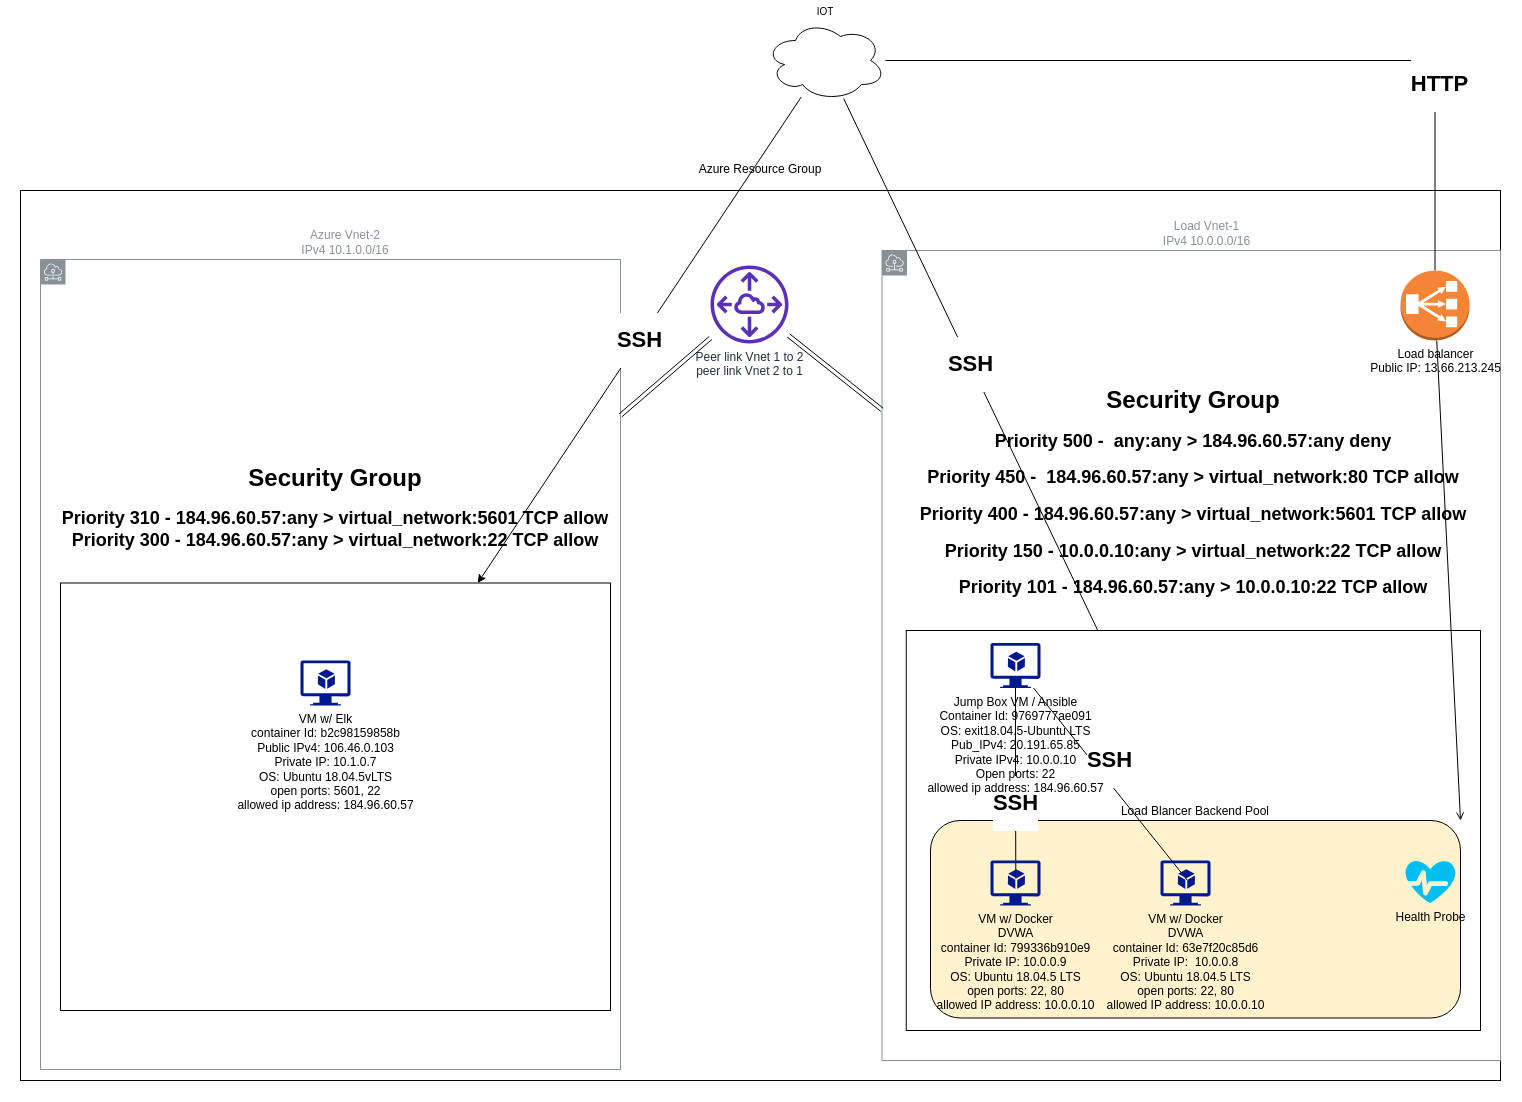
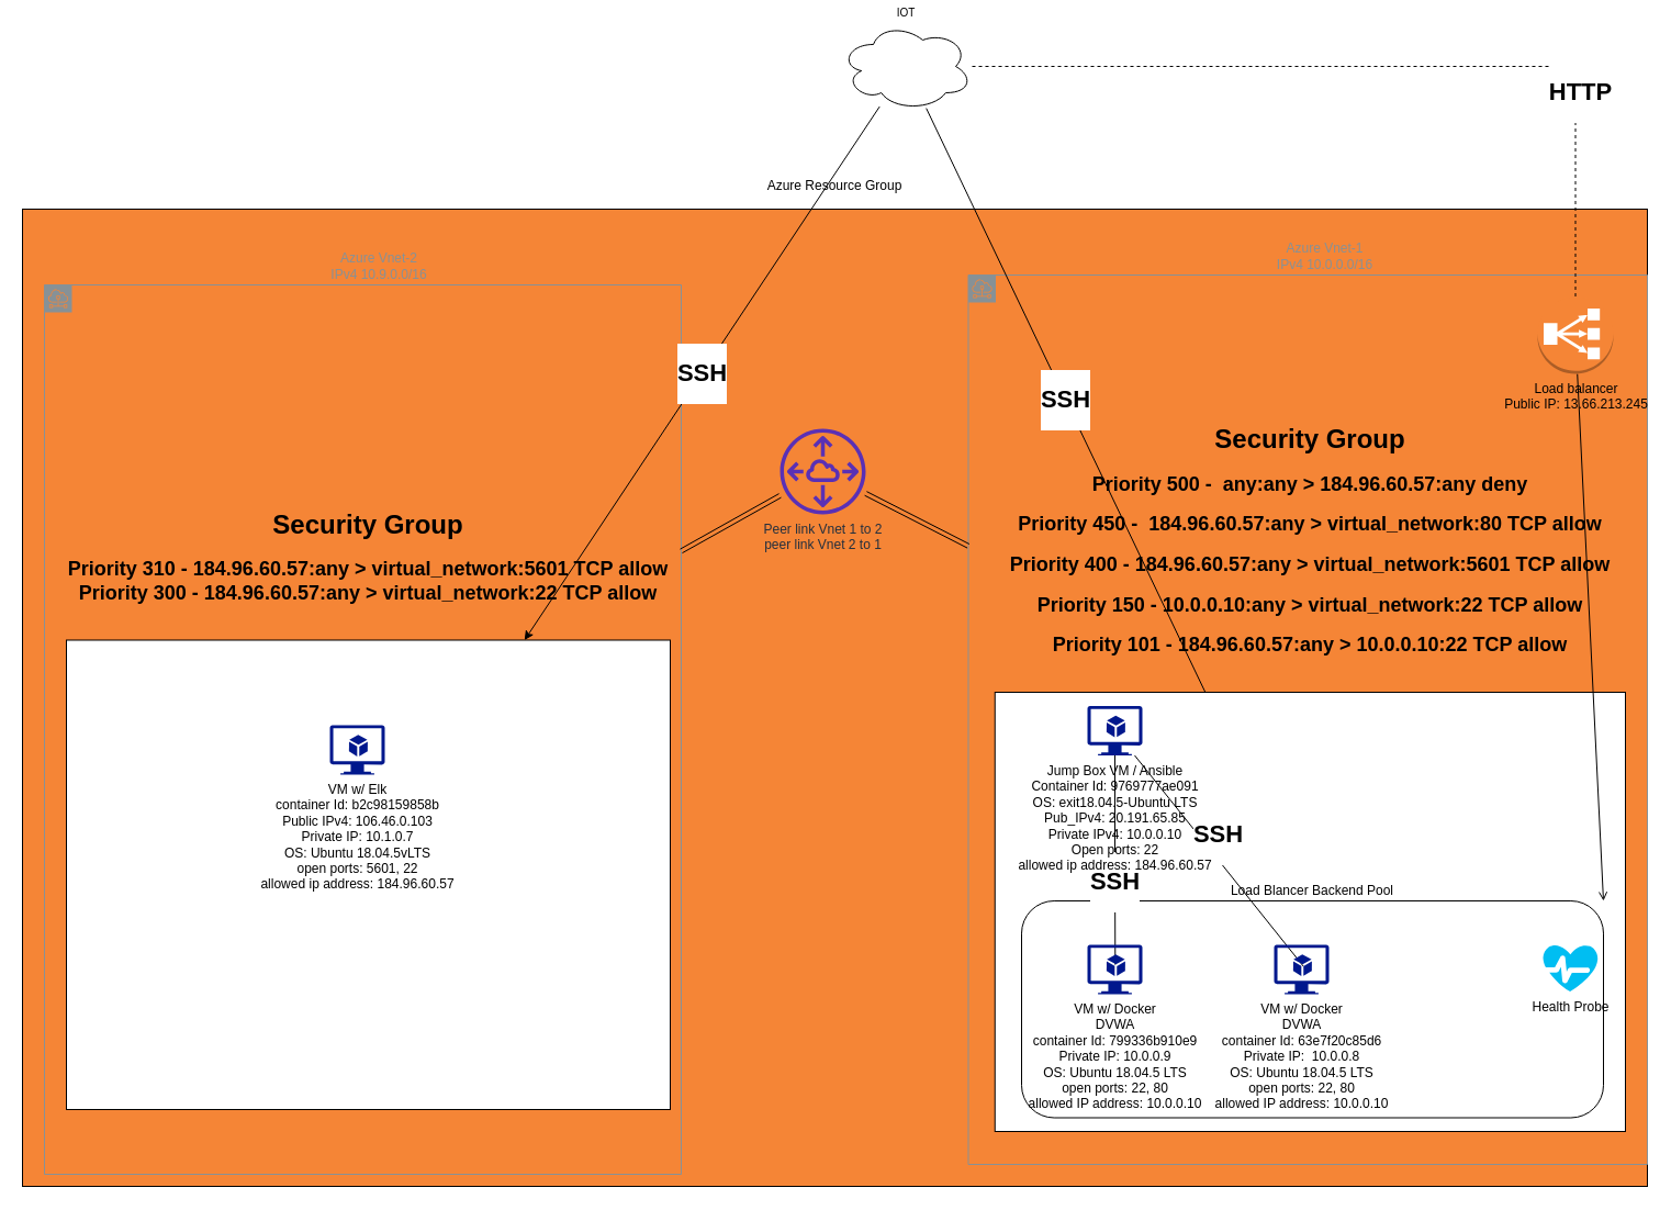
  <mxCell id="0" />
  <mxCell id="1" parent="0" />
- <mxCell id="2" value="&lt;p&gt;Azure Resource Group&lt;/p&gt;" style="whiteSpace=wrap;html=1;labelPosition=center;verticalLabelPosition=top;align=center;verticalAlign=bottom;" vertex="1" parent="1"><mxGeometry x="20" y="190" width="1480" height="890" as="geometry" /></mxCell>
- <mxCell id="3" value="Load Vnet-1&lt;br&gt;IPv4 10.0.0.0/16" style="outlineConnect=0;gradientColor=none;html=1;whiteSpace=wrap;fontSize=12;fontStyle=0;shape=mxgraph.aws4.group;grIcon=mxgraph.aws4.group_subnet;strokeColor=#879196;fillColor=none;verticalAlign=bottom;align=center;spacingLeft=30;fontColor=#879196;dashed=0;labelPosition=center;verticalLabelPosition=top;" parent="1" vertex="1"><mxGeometry x="881.5" y="250" width="618.5" height="810" as="geometry" /></mxCell>
+ <mxCell id="2" value="&lt;p&gt;Azure Resource Group&lt;/p&gt;" style="whiteSpace=wrap;html=1;labelPosition=center;verticalLabelPosition=top;align=center;verticalAlign=bottom;fillColor=#f58536;" vertex="1" parent="1"><mxGeometry x="20" y="190" width="1480" height="890" as="geometry" /></mxCell>
+ <mxCell id="3" value="Azure Vnet-1&lt;br&gt;IPv4 10.0.0.0/16" style="outlineConnect=0;gradientColor=none;html=1;whiteSpace=wrap;fontSize=12;fontStyle=0;shape=mxgraph.aws4.group;grIcon=mxgraph.aws4.group_subnet;strokeColor=#879196;fillColor=none;verticalAlign=bottom;align=center;spacingLeft=30;fontColor=#879196;dashed=0;labelPosition=center;verticalLabelPosition=top;" parent="1" vertex="1"><mxGeometry x="881.5" y="250" width="618.5" height="810" as="geometry" /></mxCell>
  <mxCell id="4" value="&lt;h1&gt;Security Group&lt;/h1&gt;&lt;h2&gt;Priority 500 -&amp;nbsp; any:any &amp;gt; 184.96.60.57:any deny&lt;/h2&gt;&lt;h2&gt;Priority 450 -&amp;nbsp; 184.96.60.57:any &amp;gt; virtual_network:80 TCP allow&lt;/h2&gt;&lt;h2&gt;Priority 400 - 184.96.60.57:any &amp;gt; virtual_network:5601 TCP allow&lt;/h2&gt;&lt;h2&gt;Priority 150 - 10.0.0.10:any &amp;gt; virtual_network:22 TCP allow&lt;/h2&gt;&lt;h2&gt;Priority 101 - 184.96.60.57:any &amp;gt; 10.0.0.10:22 TCP allow&lt;/h2&gt;&lt;div&gt;&lt;br&gt;&lt;/div&gt;" style="rounded=0;whiteSpace=wrap;html=1;labelPosition=center;verticalLabelPosition=top;align=center;verticalAlign=bottom;" vertex="1" parent="1"><mxGeometry x="905.75" y="630" width="574.25" height="400" as="geometry" /></mxCell>
- <mxCell id="5" value="Load Blancer Backend Pool" style="rounded=1;whiteSpace=wrap;html=1;labelPosition=center;verticalLabelPosition=top;align=center;verticalAlign=bottom;fillColor=#fff2cc;" vertex="1" parent="1"><mxGeometry x="930" y="820" width="530" height="197.5" as="geometry" /></mxCell>
- <mxCell id="6" value="Azure Vnet-2&lt;br&gt;IPv4 10.1.0.0/16" style="outlineConnect=0;gradientColor=none;html=1;whiteSpace=wrap;fontSize=12;fontStyle=0;shape=mxgraph.aws4.group;grIcon=mxgraph.aws4.group_subnet;strokeColor=#879196;fillColor=none;verticalAlign=bottom;align=center;spacingLeft=30;fontColor=#879196;dashed=0;labelPosition=center;verticalLabelPosition=top;" vertex="1" parent="1"><mxGeometry x="40" y="259" width="580" height="810" as="geometry" /></mxCell>
+ <mxCell id="5" value="Load Blancer Backend Pool" style="rounded=1;whiteSpace=wrap;html=1;labelPosition=center;verticalLabelPosition=top;align=center;verticalAlign=bottom;" vertex="1" parent="1"><mxGeometry x="930" y="820" width="530" height="197.5" as="geometry" /></mxCell>
+ <mxCell id="6" value="Azure Vnet-2&lt;br&gt;IPv4 10.9.0.0/16" style="outlineConnect=0;gradientColor=none;html=1;whiteSpace=wrap;fontSize=12;fontStyle=0;shape=mxgraph.aws4.group;grIcon=mxgraph.aws4.group_subnet;strokeColor=#879196;fillColor=none;verticalAlign=bottom;align=center;spacingLeft=30;fontColor=#879196;dashed=0;labelPosition=center;verticalLabelPosition=top;" vertex="1" parent="1"><mxGeometry x="40" y="259" width="580" height="810" as="geometry" /></mxCell>
  <mxCell id="7" value="&lt;h1&gt;SSH&lt;/h1&gt;" style="edgeStyle=none;rounded=0;orthogonalLoop=1;jettySize=auto;html=1;endArrow=none;endFill=0;strokeColor=#000000;" edge="1" parent="1" source="10" target="4"><mxGeometry relative="1" as="geometry"><mxPoint x="970.65" y="285" as="targetPoint" /></mxGeometry></mxCell>
- <mxCell id="8" style="edgeStyle=orthogonalEdgeStyle;rounded=0;orthogonalLoop=1;jettySize=auto;html=1;endArrow=none;endFill=0;strokeColor=#000000;" edge="1" parent="1" source="10" target="23"><mxGeometry relative="1" as="geometry" /></mxCell>
+ <mxCell id="8" style="edgeStyle=orthogonalEdgeStyle;rounded=0;orthogonalLoop=1;jettySize=auto;html=1;endArrow=none;endFill=0;strokeColor=#000000;dashed=1;" edge="1" parent="1" source="10" target="23"><mxGeometry relative="1" as="geometry" /></mxCell>
  <mxCell id="9" value="&lt;h1&gt;HTTP&lt;/h1&gt;" style="edgeLabel;html=1;align=center;verticalAlign=middle;resizable=0;points=[];" vertex="1" connectable="0" parent="8"><mxGeometry x="0.51" y="4" relative="1" as="geometry"><mxPoint as="offset" /></mxGeometry></mxCell>
  <mxCell id="10" value="&lt;font size=&quot;1&quot;&gt;IOT&lt;/font&gt;" style="ellipse;shape=cloud;whiteSpace=wrap;html=1;labelPosition=center;verticalLabelPosition=top;align=center;verticalAlign=bottom;" parent="1" vertex="1"><mxGeometry x="765" y="20" width="120" height="80" as="geometry" /></mxCell>
  <mxCell id="11" value="&lt;h1&gt;SSH&lt;/h1&gt;" style="edgeStyle=none;rounded=0;orthogonalLoop=1;jettySize=auto;html=1;endArrow=classic;endFill=1;strokeColor=#000000;" edge="1" parent="1" source="10" target="25"><mxGeometry relative="1" as="geometry"><mxPoint x="337" y="425.697" as="targetPoint" /></mxGeometry></mxCell>
  <mxCell id="12" value="&lt;h1&gt;SSH&lt;/h1&gt;" style="edgeStyle=orthogonalEdgeStyle;rounded=0;orthogonalLoop=1;jettySize=auto;html=1;entryX=0.506;entryY=0.403;entryDx=0;entryDy=0;entryPerimeter=0;endArrow=none;endFill=0;strokeColor=#000000;" edge="1" parent="1" source="15" target="16"><mxGeometry x="0.214" relative="1" as="geometry"><mxPoint as="offset" /></mxGeometry></mxCell>
  <mxCell id="13" style="rounded=0;orthogonalLoop=1;jettySize=auto;html=1;entryX=0.534;entryY=0.435;entryDx=0;entryDy=0;entryPerimeter=0;endArrow=none;endFill=0;strokeColor=#000000;" edge="1" parent="1" source="15" target="17"><mxGeometry relative="1" as="geometry" /></mxCell>
  <mxCell id="14" value="&lt;h1&gt;SSH&lt;/h1&gt;" style="edgeLabel;html=1;align=center;verticalAlign=middle;resizable=0;points=[];" vertex="1" connectable="0" parent="13"><mxGeometry x="0.335" y="-3" relative="1" as="geometry"><mxPoint x="-24.28" y="-57.65" as="offset" /></mxGeometry></mxCell>
  <mxCell id="15" value="Jump Box VM / Ansible&lt;br&gt;Container Id:&amp;nbsp;9769777ae091&lt;br&gt;OS: exit18.04.5-Ubuntu LTS&lt;br&gt;Pub_IPv4: 20.191.65.85&lt;br&gt;Private IPv4: 10.0.0.10&lt;br&gt;Open ports: 22&lt;br&gt;allowed ip address: 184.96.60.57" style="aspect=fixed;pointerEvents=1;shadow=0;dashed=0;html=1;strokeColor=none;labelPosition=center;verticalLabelPosition=bottom;verticalAlign=top;align=center;fillColor=#00188D;shape=mxgraph.azure.virtual_machine_feature" parent="1" vertex="1"><mxGeometry x="990" y="642.5" width="50" height="45" as="geometry" /></mxCell>
  <mxCell id="16" value="VM w/ Docker&lt;br&gt;DVWA&lt;br&gt;container Id:&amp;nbsp;799336b910e9&lt;br&gt;Private IP: 10.0.0.9&lt;br&gt;OS: Ubuntu 18.04.5 LTS&lt;br&gt;open ports: 22, 80&lt;br&gt;allowed IP address: 10.0.0.10" style="aspect=fixed;pointerEvents=1;shadow=0;dashed=0;html=1;strokeColor=none;labelPosition=center;verticalLabelPosition=bottom;verticalAlign=top;align=center;fillColor=#00188D;shape=mxgraph.azure.virtual_machine_feature" parent="1" vertex="1"><mxGeometry x="990" y="860" width="50" height="45" as="geometry" /></mxCell>
  <mxCell id="17" value="VM w/ Docker&lt;br&gt;DVWA&lt;br&gt;container Id:&amp;nbsp;63e7f20c85d6&lt;br&gt;Private IP:&amp;nbsp; 10.0.0.8&lt;br&gt;OS: Ubuntu 18.04.5 LTS&lt;br&gt;open ports: 22, 80&lt;br&gt;allowed IP address: 10.0.0.10" style="aspect=fixed;pointerEvents=1;shadow=0;dashed=0;html=1;strokeColor=none;labelPosition=center;verticalLabelPosition=bottom;verticalAlign=top;align=center;fillColor=#00188D;shape=mxgraph.azure.virtual_machine_feature" parent="1" vertex="1"><mxGeometry x="1160" y="860" width="50" height="45" as="geometry" /></mxCell>
  <mxCell id="18" style="edgeStyle=none;rounded=0;orthogonalLoop=1;jettySize=auto;html=1;endArrow=classic;endFill=1;strokeColor=#000000;shape=link;" edge="1" parent="1" source="20" target="6"><mxGeometry relative="1" as="geometry" /></mxCell>
  <mxCell id="19" value="" style="edgeStyle=none;rounded=0;orthogonalLoop=1;jettySize=auto;html=1;endArrow=classic;endFill=1;strokeColor=#000000;shape=link;" edge="1" parent="1" source="20" target="3"><mxGeometry relative="1" as="geometry" /></mxCell>
- <mxCell id="20" value="Peer link Vnet 1 to 2&lt;br&gt;peer link Vnet 2 to 1" style="outlineConnect=0;fontColor=#232F3E;gradientColor=none;fillColor=#5A30B5;strokeColor=none;dashed=0;verticalLabelPosition=bottom;verticalAlign=top;align=center;html=1;fontSize=12;fontStyle=0;aspect=fixed;pointerEvents=1;shape=mxgraph.aws4.peering;" vertex="1" parent="1"><mxGeometry x="710" y="265" width="78" height="78" as="geometry" /></mxCell>
+ <mxCell id="20" value="Peer link Vnet 1 to 2&lt;br&gt;peer link Vnet 2 to 1" style="outlineConnect=0;fontColor=#232F3E;gradientColor=none;fillColor=#5A30B5;strokeColor=none;dashed=0;verticalLabelPosition=bottom;verticalAlign=top;align=center;html=1;fontSize=12;fontStyle=0;aspect=fixed;pointerEvents=1;shape=mxgraph.aws4.peering;" vertex="1" parent="1"><mxGeometry x="710" y="390" width="78" height="78" as="geometry" /></mxCell>
  <mxCell id="21" value="Health Probe" style="verticalLabelPosition=bottom;html=1;verticalAlign=top;align=center;strokeColor=none;fillColor=#00BEF2;shape=mxgraph.azure.health_monitoring;" vertex="1" parent="1"><mxGeometry x="1405" y="860" width="50" height="42.5" as="geometry" /></mxCell>
  <mxCell id="22" style="edgeStyle=none;rounded=0;orthogonalLoop=1;jettySize=auto;html=1;entryX=1;entryY=0;entryDx=0;entryDy=0;endArrow=open;endFill=0;strokeColor=#000000;" edge="1" parent="1" source="23" target="5"><mxGeometry relative="1" as="geometry" /></mxCell>
  <mxCell id="23" value="Load balancer&lt;br&gt;Public IP: 13.66.213.245" style="outlineConnect=0;dashed=0;verticalLabelPosition=bottom;verticalAlign=top;align=center;html=1;shape=mxgraph.aws3.classic_load_balancer;fillColor=#F58536;gradientColor=none;" vertex="1" parent="1"><mxGeometry x="1400" y="270" width="69" height="70" as="geometry" /></mxCell>
  <mxCell id="24" style="edgeStyle=none;rounded=0;orthogonalLoop=1;jettySize=auto;html=1;exitX=0.5;exitY=0;exitDx=0;exitDy=0;endArrow=none;endFill=0;strokeColor=#000000;" edge="1" parent="1" source="4" target="4"><mxGeometry relative="1" as="geometry" /></mxCell>
  <mxCell id="25" value="&lt;h1&gt;Security Group&lt;/h1&gt;&lt;h2&gt;Priority 310 - 184.96.60.57:any &amp;gt; virtual_network:5601 TCP allow&lt;br&gt;Priority 300 - 184.96.60.57:any &amp;gt; virtual_network:22 TCP allow&lt;/h2&gt;&lt;div&gt;&lt;br&gt;&lt;/div&gt;" style="rounded=0;whiteSpace=wrap;html=1;labelPosition=center;verticalLabelPosition=top;align=center;verticalAlign=bottom;" vertex="1" parent="1"><mxGeometry x="60" y="582.5" width="550" height="427.5" as="geometry" /></mxCell>
  <mxCell id="26" value="VM w/ Elk&lt;br&gt;container Id:&amp;nbsp;b2c98159858b&lt;br&gt;Public IPv4: 106.46.0.103&lt;br&gt;Private IP: 10.1.0.7&lt;br&gt;OS: Ubuntu 18.04.5vLTS&lt;br&gt;open ports: 5601, 22&lt;br&gt;allowed ip address: 184.96.60.57" style="aspect=fixed;pointerEvents=1;shadow=0;dashed=0;html=1;strokeColor=none;labelPosition=center;verticalLabelPosition=bottom;verticalAlign=top;align=center;fillColor=#00188D;shape=mxgraph.azure.virtual_machine_feature" vertex="1" parent="1"><mxGeometry x="300" y="660" width="50" height="45" as="geometry" /></mxCell>
